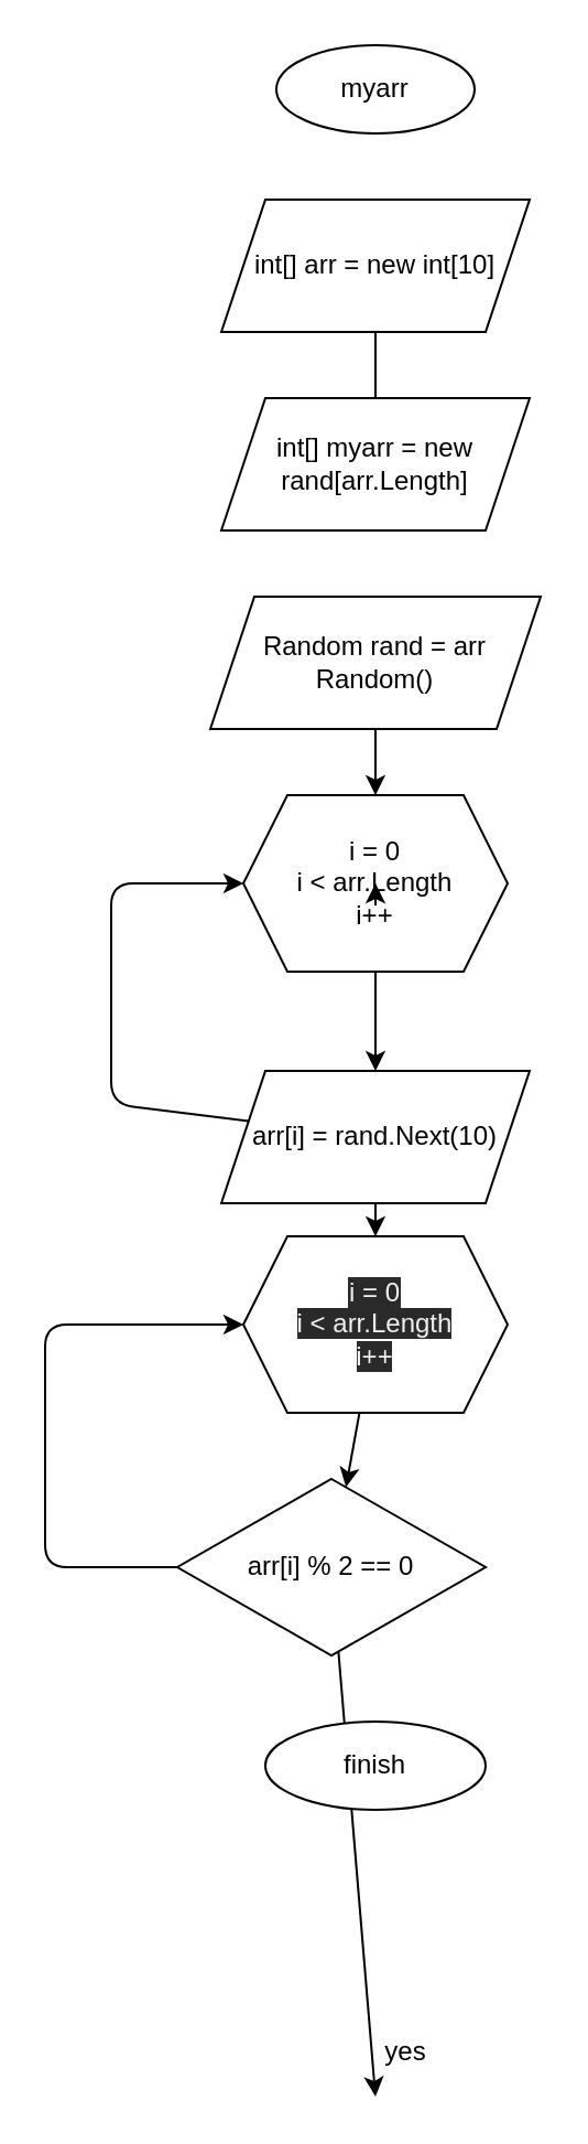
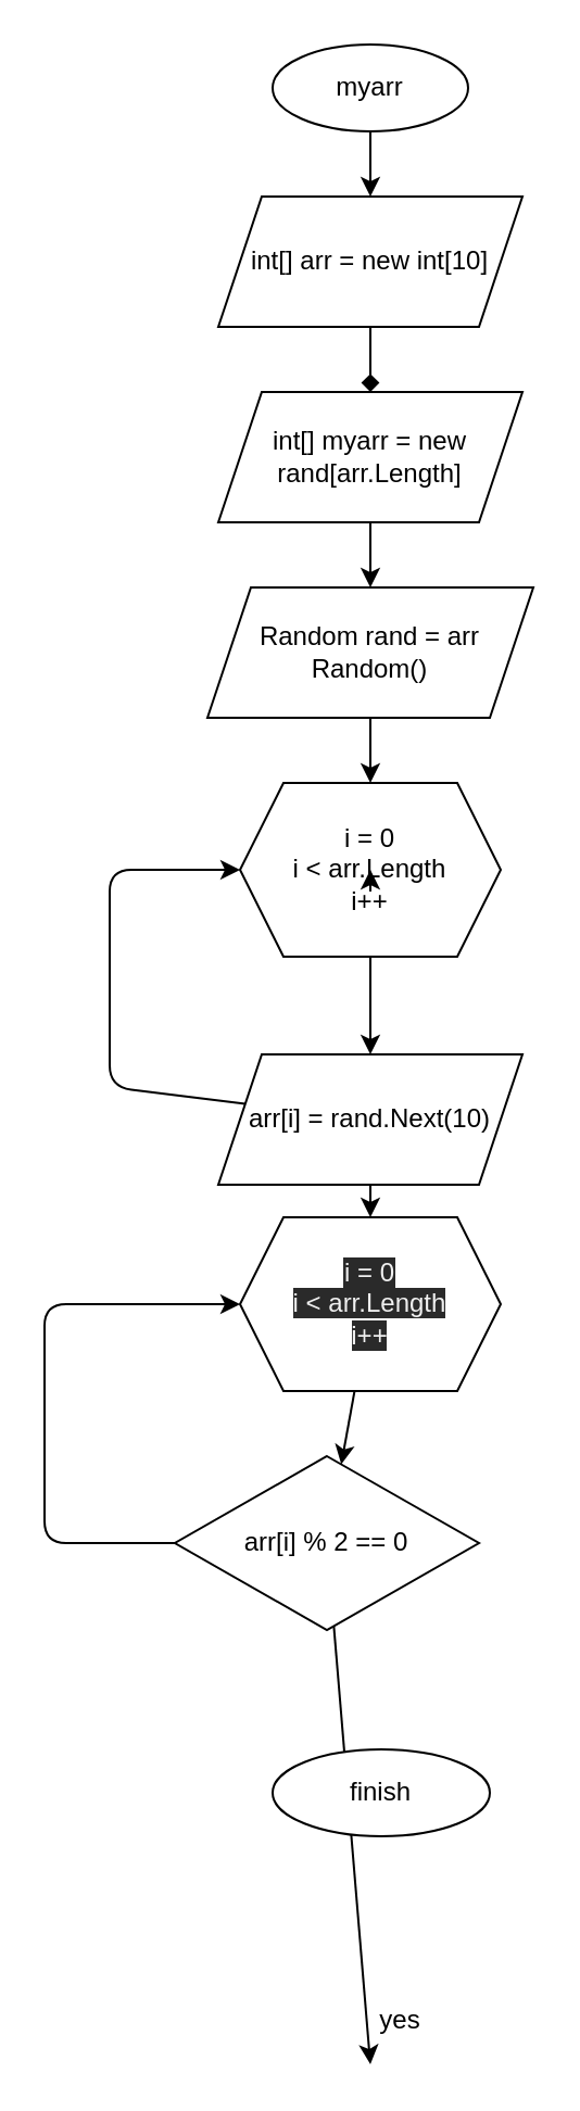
  <mxCell id="0" />
  <mxCell id="1" parent="0" />
+ <mxCell id="2" value="" style="edgeStyle=none;html=1;" parent="1" source="3" target="7" edge="1"><mxGeometry relative="1" as="geometry" /></mxCell>
  <mxCell id="3" value="myarr" style="ellipse;whiteSpace=wrap;html=1;" parent="1" vertex="1"><mxGeometry x="125" width="90" height="40" as="geometry" y="20" /></mxCell>
  <mxCell id="4" value="" style="edgeStyle=none;html=1;" parent="1" source="5" target="13" edge="1"><mxGeometry relative="1" as="geometry" /></mxCell>
  <mxCell id="5" value="i = 0&lt;br&gt;i &amp;lt; arr.Length&lt;br&gt;i++" style="shape=hexagon;perimeter=hexagonPerimeter2;whiteSpace=wrap;html=1;fixedSize=1;" parent="1" vertex="1"><mxGeometry x="110" y="360" width="120" height="80" as="geometry" /></mxCell>
+ <mxCell id="6" value="" style="edgeStyle=none;html=1;startArrow=none;" parent="1" source="21" target="10" edge="1"><mxGeometry relative="1" as="geometry" /></mxCell>
  <mxCell id="7" value="int[] arr = new int[10]" style="shape=parallelogram;perimeter=parallelogramPerimeter;whiteSpace=wrap;html=1;fixedSize=1;" parent="1" vertex="1"><mxGeometry x="100" y="90" width="140" height="60" as="geometry" /></mxCell>
  <mxCell id="8" value="" style="edgeStyle=none;html=1;" parent="1" target="5" edge="1"><mxGeometry relative="1" as="geometry"><mxPoint x="170" y="410" as="sourcePoint" /></mxGeometry></mxCell>
  <mxCell id="9" value="" style="edgeStyle=none;html=1;" edge="1" parent="1" source="10" target="5"><mxGeometry relative="1" as="geometry" /></mxCell>
  <mxCell id="10" value="Random rand = arr Random()" style="shape=parallelogram;perimeter=parallelogramPerimeter;whiteSpace=wrap;html=1;fixedSize=1;" parent="1" vertex="1"><mxGeometry x="95" y="270" width="150" height="60" as="geometry" /></mxCell>
  <mxCell id="11" value="" style="edgeStyle=none;html=1;" parent="1" source="13" edge="1"><mxGeometry relative="1" as="geometry"><mxPoint x="170" y="560" as="targetPoint" /></mxGeometry></mxCell>
  <mxCell id="12" value="" style="edgeStyle=none;html=1;entryX=0;entryY=0.5;entryDx=0;entryDy=0;" parent="1" source="13" target="5" edge="1"><mxGeometry relative="1" as="geometry"><mxPoint x="20" y="320" as="targetPoint" /><Array as="points"><mxPoint x="50" y="500" /><mxPoint x="50" y="400" /></Array></mxGeometry></mxCell>
  <mxCell id="13" value="arr[i] = rand.Next(10)" style="shape=parallelogram;perimeter=parallelogramPerimeter;whiteSpace=wrap;html=1;fixedSize=1;" parent="1" vertex="1"><mxGeometry x="100" y="485" width="140" height="60" as="geometry" /></mxCell>
  <mxCell id="14" value="" style="edgeStyle=none;html=1;" parent="1" source="15" target="18" edge="1"><mxGeometry relative="1" as="geometry" /></mxCell>
  <mxCell id="15" value="&#10;&#10;&lt;span style=&quot;color: rgb(240, 240, 240); font-family: helvetica; font-size: 12px; font-style: normal; font-weight: 400; letter-spacing: normal; text-align: center; text-indent: 0px; text-transform: none; word-spacing: 0px; background-color: rgb(42, 42, 42); display: inline; float: none;&quot;&gt;i = 0&lt;/span&gt;&lt;br style=&quot;color: rgb(240, 240, 240); font-family: helvetica; font-size: 12px; font-style: normal; font-weight: 400; letter-spacing: normal; text-align: center; text-indent: 0px; text-transform: none; word-spacing: 0px; background-color: rgb(42, 42, 42);&quot;&gt;&lt;span style=&quot;color: rgb(240, 240, 240); font-family: helvetica; font-size: 12px; font-style: normal; font-weight: 400; letter-spacing: normal; text-align: center; text-indent: 0px; text-transform: none; word-spacing: 0px; background-color: rgb(42, 42, 42); display: inline; float: none;&quot;&gt;i &amp;lt; arr.Length&lt;/span&gt;&lt;br style=&quot;color: rgb(240, 240, 240); font-family: helvetica; font-size: 12px; font-style: normal; font-weight: 400; letter-spacing: normal; text-align: center; text-indent: 0px; text-transform: none; word-spacing: 0px; background-color: rgb(42, 42, 42);&quot;&gt;&lt;span style=&quot;color: rgb(240, 240, 240); font-family: helvetica; font-size: 12px; font-style: normal; font-weight: 400; letter-spacing: normal; text-align: center; text-indent: 0px; text-transform: none; word-spacing: 0px; background-color: rgb(42, 42, 42); display: inline; float: none;&quot;&gt;i++&lt;/span&gt;&#10;&#10;" style="shape=hexagon;perimeter=hexagonPerimeter2;whiteSpace=wrap;html=1;fixedSize=1;" parent="1" vertex="1"><mxGeometry x="110" y="560" width="120" height="80" as="geometry" /></mxCell>
  <mxCell id="16" value="" style="edgeStyle=none;html=1;" parent="1" source="18" edge="1"><mxGeometry relative="1" as="geometry"><mxPoint x="170" y="950" as="targetPoint" /></mxGeometry></mxCell>
  <mxCell id="17" value="" style="edgeStyle=none;html=1;entryX=0;entryY=0.5;entryDx=0;entryDy=0;" parent="1" source="18" target="15" edge="1"><mxGeometry relative="1" as="geometry"><mxPoint x="-10" y="710" as="targetPoint" /><Array as="points"><mxPoint x="20" y="710" /><mxPoint x="20" y="600" /></Array></mxGeometry></mxCell>
  <mxCell id="18" value="arr[i] % 2 == 0" style="rhombus;whiteSpace=wrap;html=1;" parent="1" vertex="1"><mxGeometry x="80" y="670" width="140" height="80" as="geometry" /></mxCell>
- <mxCell id="19" value="finish" style="ellipse;whiteSpace=wrap;html=1;" parent="1" vertex="1"><mxGeometry x="120" y="780" width="100" height="40" as="geometry" /></mxCell>
+ <mxCell id="19" value="finish" style="ellipse;whiteSpace=wrap;html=1;" parent="1" vertex="1"><mxGeometry x="125" y="805" width="100" height="40" as="geometry" /></mxCell>
  <mxCell id="20" value="yes" style="text;html=1;strokeColor=none;fillColor=none;align=center;verticalAlign=middle;whiteSpace=wrap;rounded=0;" parent="1" vertex="1"><mxGeometry x="164" y="920" width="40" height="20" as="geometry" /></mxCell>
  <mxCell id="21" value="int[] myarr = new rand[arr.Length]" style="shape=parallelogram;perimeter=parallelogramPerimeter;whiteSpace=wrap;html=1;fixedSize=1;" vertex="1" parent="1"><mxGeometry x="100" y="180" width="140" height="60" as="geometry" /></mxCell>
- <mxCell id="22" value="" style="edgeStyle=none;html=1;endArrow=none;" edge="1" parent="1" source="7" target="21"><mxGeometry relative="1" as="geometry"><mxPoint x="170" y="150" as="sourcePoint" /><mxPoint x="170" y="310" as="targetPoint" /></mxGeometry></mxCell>
+ <mxCell id="22" value="" style="edgeStyle=none;html=1;endArrow=diamond;" edge="1" parent="1" source="7" target="21"><mxGeometry relative="1" as="geometry"><mxPoint x="170" y="150" as="sourcePoint" /><mxPoint x="170" y="310" as="targetPoint" /></mxGeometry></mxCell>
